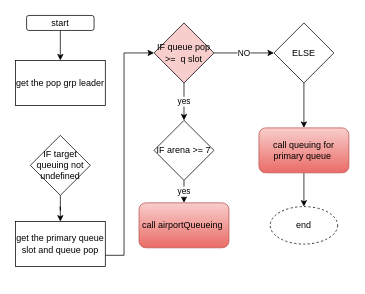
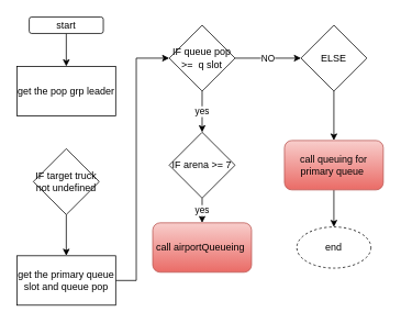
  <mxCell id="0" />
  <mxCell id="1" parent="0" />
  <mxCell id="2" value="" style="edgeStyle=orthogonalEdgeStyle;rounded=0;orthogonalLoop=1;jettySize=auto;html=1;" edge="1" parent="1" source="3" target="4"><mxGeometry relative="1" as="geometry" /></mxCell>
  <mxCell id="3" value="start" style="rounded=1;whiteSpace=wrap;html=1;" vertex="1" parent="1"><mxGeometry x="35" y="20" width="90" height="20" as="geometry" /></mxCell>
  <mxCell id="4" value="get the pop grp leader" style="rounded=0;whiteSpace=wrap;html=1;" vertex="1" parent="1"><mxGeometry x="20" y="80" width="120" height="60" as="geometry" /></mxCell>
  <mxCell id="5" value="" style="edgeStyle=orthogonalEdgeStyle;rounded=0;orthogonalLoop=1;jettySize=auto;html=1;" edge="1" parent="1" source="6" target="8"><mxGeometry relative="1" as="geometry" /></mxCell>
- <mxCell id="6" value="IF target queuing not undefined" style="rhombus;whiteSpace=wrap;html=1;" vertex="1" parent="1"><mxGeometry x="40" y="180" width="80" height="80" as="geometry" /></mxCell>
+ <mxCell id="6" value="IF target truck not undefined" style="rhombus;whiteSpace=wrap;html=1;" vertex="1" parent="1"><mxGeometry x="40" y="180" width="80" height="80" as="geometry" /></mxCell>
  <mxCell id="7" value="" style="edgeStyle=orthogonalEdgeStyle;rounded=0;orthogonalLoop=1;jettySize=auto;html=1;" edge="1" parent="1" source="8" target="11"><mxGeometry relative="1" as="geometry"><Array as="points"><mxPoint x="165" y="340" /><mxPoint x="165" y="70" /></Array></mxGeometry></mxCell>
- <mxCell id="8" value="get the primary queue slot and queue pop" style="whiteSpace=wrap;html=1;" vertex="1" parent="1"><mxGeometry x="20" y="295" width="120" height="60" as="geometry" /></mxCell>
+ <mxCell id="8" value="get the primary queue slot and queue pop" style="whiteSpace=wrap;html=1;" vertex="1" parent="1"><mxGeometry x="20" y="310" width="120" height="60" as="geometry" /></mxCell>
  <mxCell id="9" value="yes" style="edgeStyle=orthogonalEdgeStyle;rounded=0;orthogonalLoop=1;jettySize=auto;html=1;" edge="1" parent="1" source="11" target="13"><mxGeometry relative="1" as="geometry"><Array as="points"><mxPoint x="245" y="140" /><mxPoint x="245" y="140" /></Array></mxGeometry></mxCell>
  <mxCell id="10" value="NO" style="edgeStyle=orthogonalEdgeStyle;rounded=0;orthogonalLoop=1;jettySize=auto;html=1;" edge="1" parent="1" source="11" target="16"><mxGeometry relative="1" as="geometry"><Array as="points"><mxPoint x="315" y="70" /><mxPoint x="315" y="70" /></Array></mxGeometry></mxCell>
- <mxCell id="11" value="IF queue pop &amp;gt;=&amp;nbsp; q slot" style="rhombus;whiteSpace=wrap;html=1;fillColor=#f8cecc;" vertex="1" parent="1"><mxGeometry x="205" y="30" width="80" height="80" as="geometry" /></mxCell>
+ <mxCell id="11" value="IF queue pop &amp;gt;=&amp;nbsp; q slot" style="rhombus;whiteSpace=wrap;html=1;" vertex="1" parent="1"><mxGeometry x="205" y="30" width="80" height="80" as="geometry" /></mxCell>
  <mxCell id="12" value="yes" style="edgeStyle=orthogonalEdgeStyle;rounded=0;orthogonalLoop=1;jettySize=auto;html=1;" edge="1" parent="1" source="13" target="14"><mxGeometry relative="1" as="geometry" /></mxCell>
  <mxCell id="13" value="IF arena &amp;gt;= 7" style="rhombus;whiteSpace=wrap;html=1;" vertex="1" parent="1"><mxGeometry x="205" y="160" width="80" height="80" as="geometry" /></mxCell>
  <mxCell id="14" value="call&amp;nbsp;airportQueueing&amp;nbsp;" style="rounded=1;whiteSpace=wrap;html=1;fillColor=#f8cecc;gradientColor=#ea6b66;strokeColor=#b85450;" vertex="1" parent="1"><mxGeometry x="185" y="270" width="120" height="60" as="geometry" /></mxCell>
  <mxCell id="15" value="" style="edgeStyle=orthogonalEdgeStyle;rounded=0;orthogonalLoop=1;jettySize=auto;html=1;" edge="1" parent="1" source="16" target="18"><mxGeometry relative="1" as="geometry" /></mxCell>
  <mxCell id="16" value="ELSE" style="rhombus;whiteSpace=wrap;html=1;" vertex="1" parent="1"><mxGeometry x="365" y="30" width="80" height="80" as="geometry" /></mxCell>
  <mxCell id="17" value="" style="edgeStyle=orthogonalEdgeStyle;rounded=0;orthogonalLoop=1;jettySize=auto;html=1;" edge="1" parent="1" source="18" target="19"><mxGeometry relative="1" as="geometry" /></mxCell>
  <mxCell id="18" value="call&amp;nbsp;queuing for primary queue&amp;nbsp;" style="rounded=1;whiteSpace=wrap;html=1;fillColor=#f8cecc;gradientColor=#ea6b66;strokeColor=#b85450;" vertex="1" parent="1"><mxGeometry x="345" y="170" width="120" height="60" as="geometry" /></mxCell>
  <mxCell id="19" value="end" style="ellipse;whiteSpace=wrap;html=1;dashed=1;" vertex="1" parent="1"><mxGeometry x="360" y="275" width="90" height="50" as="geometry" /></mxCell>
